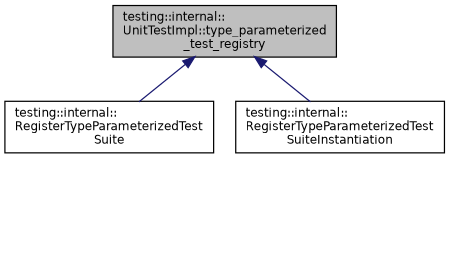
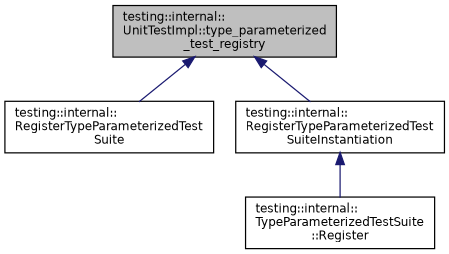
  digraph {
    rankdir=TB
    node [color=black fontname=Helvetica fontsize=10 shape=record]
    edge [color=midnightblue dir=back fontname=Helvetica fontsize=10 labelfontname=Helvetica labelfontsize=10 style=solid]
    n1 [fillcolor=grey75 fontcolor=black height=0.2 label="testing::internal::\lUnitTestImpl::type_parameterized\l_test_registry" style=filled width=0.4]
    n2 [height=0.2 label="testing::internal::\lRegisterTypeParameterizedTest\lSuite" width=0.4]
    n3 [height=0.2 label="testing::internal::\lRegisterTypeParameterizedTest\lSuiteInstantiation" width=0.4]
+   n4 [height=0.2 label="testing::internal::\lTypeParameterizedTestSuite\l::Register" width=0.4]
    n1 -> n2
    n1 -> n3
+   n3 -> n4
  }
